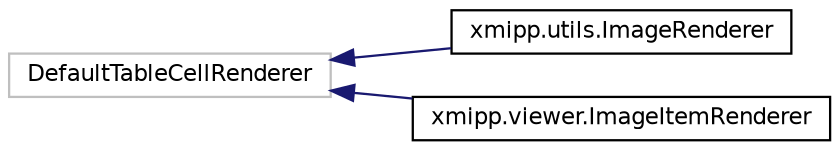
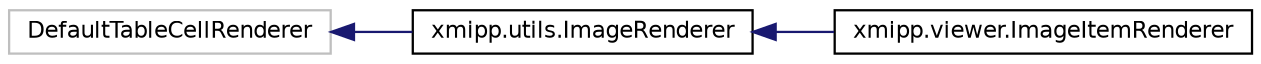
  digraph {
    rankdir=LR
    node [color=black fillcolor=white fontname=Helvetica fontsize=10 shape=record style=filled]
    edge [color=midnightblue dir=back fontname=Helvetica fontsize=10 labelfontname=Helvetica labelfontsize=10 style=solid]
    n1 [color=grey75 height=0.2 label=DefaultTableCellRenderer width=0.4]
    n2 [height=0.2 label="xmipp.utils.ImageRenderer" width=0.4]
    n3 [height=0.2 label="xmipp.viewer.ImageItemRenderer" width=0.4]
    n1 -> n2
-   n1 -> n3
+   n2 -> n3
  }
